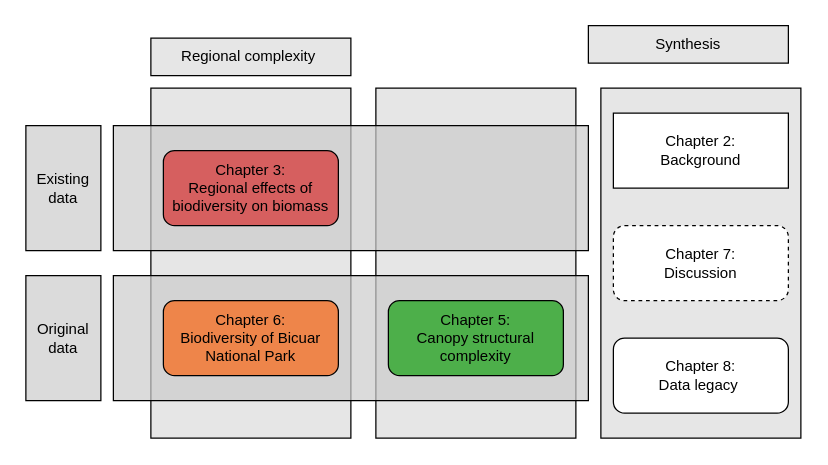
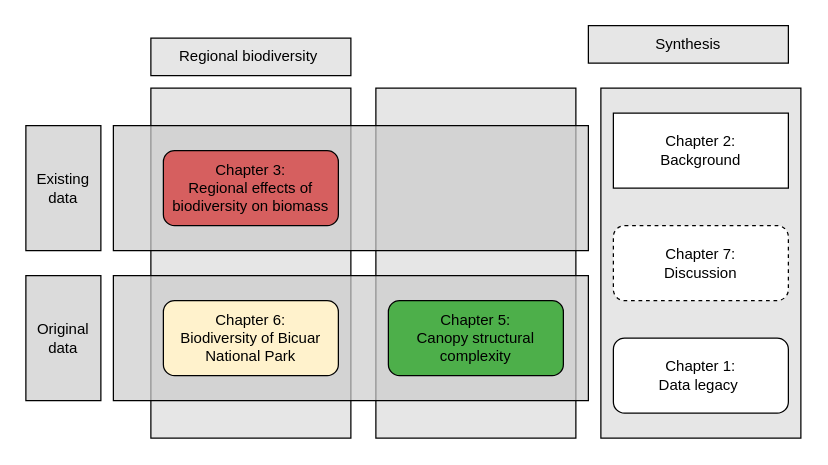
  <mxCell id="0" />
  <mxCell id="1" parent="0" />
  <mxCell id="2" value="" style="rounded=0;whiteSpace=wrap;html=1;fillColor=#E6E6E6;" parent="1" vertex="1"><mxGeometry x="300" y="70" width="160" height="280" as="geometry" /></mxCell>
  <mxCell id="3" value="" style="rounded=0;whiteSpace=wrap;html=1;fillColor=#E6E6E6;" parent="1" vertex="1"><mxGeometry x="120" y="70" width="160" height="280" as="geometry" /></mxCell>
  <mxCell id="4" value="" style="rounded=0;whiteSpace=wrap;html=1;strokeColor=none;fillColor=#CCCCCC;opacity=70;" parent="1" vertex="1"><mxGeometry x="90" y="220" width="380" height="100" as="geometry" /></mxCell>
  <mxCell id="5" value="" style="rounded=0;whiteSpace=wrap;html=1;strokeColor=none;fillColor=#CCCCCC;opacity=70;" parent="1" vertex="1"><mxGeometry x="90" y="100" width="380" height="100" as="geometry" /></mxCell>
  <mxCell id="6" value="Existing data" style="rounded=0;whiteSpace=wrap;html=1;rotation=0;strokeColor=none;fillColor=#CCCCCC;opacity=70;" parent="1" vertex="1"><mxGeometry x="20" y="100" width="60" height="100" as="geometry" /></mxCell>
  <mxCell id="7" value="Original data" style="rounded=0;whiteSpace=wrap;html=1;rotation=0;horizontal=1;strokeColor=none;fillColor=#CCCCCC;opacity=70;" parent="1" vertex="1"><mxGeometry x="20" y="220" width="60" height="100" as="geometry" /></mxCell>
  <mxCell id="8" value="" style="rounded=0;whiteSpace=wrap;html=1;fillColor=none;" parent="1" vertex="1"><mxGeometry x="90" y="100" width="380" height="100" as="geometry" /></mxCell>
  <mxCell id="9" value="" style="rounded=0;whiteSpace=wrap;html=1;rotation=0;fillColor=none;" parent="1" vertex="1"><mxGeometry x="20" y="100" width="60" height="100" as="geometry" /></mxCell>
  <mxCell id="10" value="" style="rounded=0;whiteSpace=wrap;html=1;fillColor=none;" parent="1" vertex="1"><mxGeometry x="90" y="220" width="380" height="100" as="geometry" /></mxCell>
  <mxCell id="11" value="" style="rounded=0;whiteSpace=wrap;html=1;rotation=0;fillColor=none;" parent="1" vertex="1"><mxGeometry x="20" y="220" width="60" height="100" as="geometry" /></mxCell>
- <mxCell id="12" value="Regional complexity&amp;nbsp;" style="rounded=0;whiteSpace=wrap;html=1;fillColor=#E6E6E6;" parent="1" vertex="1"><mxGeometry x="120" y="30" width="160" height="30" as="geometry" /></mxCell>
+ <mxCell id="12" value="Regional biodiversity&amp;nbsp;" style="rounded=0;whiteSpace=wrap;html=1;fillColor=#E6E6E6;" parent="1" vertex="1"><mxGeometry x="120" y="30" width="160" height="30" as="geometry" /></mxCell>
  <mxCell id="13" value="" style="rounded=0;whiteSpace=wrap;html=1;fillColor=#E6E6E6;" parent="1" vertex="1"><mxGeometry x="480" y="70" width="160" height="280" as="geometry" /></mxCell>
  <mxCell id="14" value="Synthesis" style="rounded=0;whiteSpace=wrap;html=1;fillColor=#E6E6E6;" parent="1" vertex="1"><mxGeometry x="470" y="20" width="160" height="30" as="geometry" /></mxCell>
  <mxCell id="15" value="" style="group" parent="1" vertex="1" connectable="0"><mxGeometry x="490" y="90" width="140" height="240" as="geometry" /></mxCell>
  <mxCell id="16" value="Chapter 2:&lt;br&gt;Background" style="whiteSpace=wrap;html=1;rounded=0;" parent="15" vertex="1"><mxGeometry width="140" height="60" as="geometry" /></mxCell>
  <mxCell id="17" value="Chapter 7:&lt;br&gt;Discussion" style="rounded=1;whiteSpace=wrap;html=1;dashed=1;" parent="15" vertex="1"><mxGeometry y="90" width="140" height="60" as="geometry" /></mxCell>
- <mxCell id="18" value="Chapter 8:&lt;br&gt;Data legacy&amp;nbsp;" style="rounded=1;whiteSpace=wrap;html=1;" parent="15" vertex="1"><mxGeometry y="180" width="140" height="60" as="geometry" /></mxCell>
+ <mxCell id="18" value="Chapter 1:&lt;br&gt;Data legacy&amp;nbsp;" style="rounded=1;whiteSpace=wrap;html=1;" parent="15" vertex="1"><mxGeometry y="180" width="140" height="60" as="geometry" /></mxCell>
  <mxCell id="19" value="Chapter 3:&lt;br&gt;Regional effects of biodiversity on biomass" style="rounded=1;whiteSpace=wrap;html=1;fillColor=#D65F5F;" parent="1" vertex="1"><mxGeometry x="130" y="120" width="140" height="60" as="geometry" /></mxCell>
- <mxCell id="20" value="Chapter 6:&lt;br&gt;Biodiversity of Bicuar National Park" style="rounded=1;whiteSpace=wrap;html=1;fillColor=#EE854A;" parent="1" vertex="1"><mxGeometry x="130" y="240" width="140" height="60" as="geometry" /></mxCell>
+ <mxCell id="20" value="Chapter 6:&lt;br&gt;Biodiversity of Bicuar National Park" style="rounded=1;whiteSpace=wrap;html=1;fillColor=#fff2cc;" parent="1" vertex="1"><mxGeometry x="130" y="240" width="140" height="60" as="geometry" /></mxCell>
  <mxCell id="21" value="" style="group" parent="1" vertex="1" connectable="0"><mxGeometry x="310" y="120" width="140" height="180" as="geometry" /></mxCell>
  <mxCell id="22" value="Chapter 5:&lt;br&gt;Canopy structural complexity" style="rounded=1;whiteSpace=wrap;html=1;fillColor=#4DAF4A;" parent="21" vertex="1"><mxGeometry y="120" width="140" height="60" as="geometry" /></mxCell>
